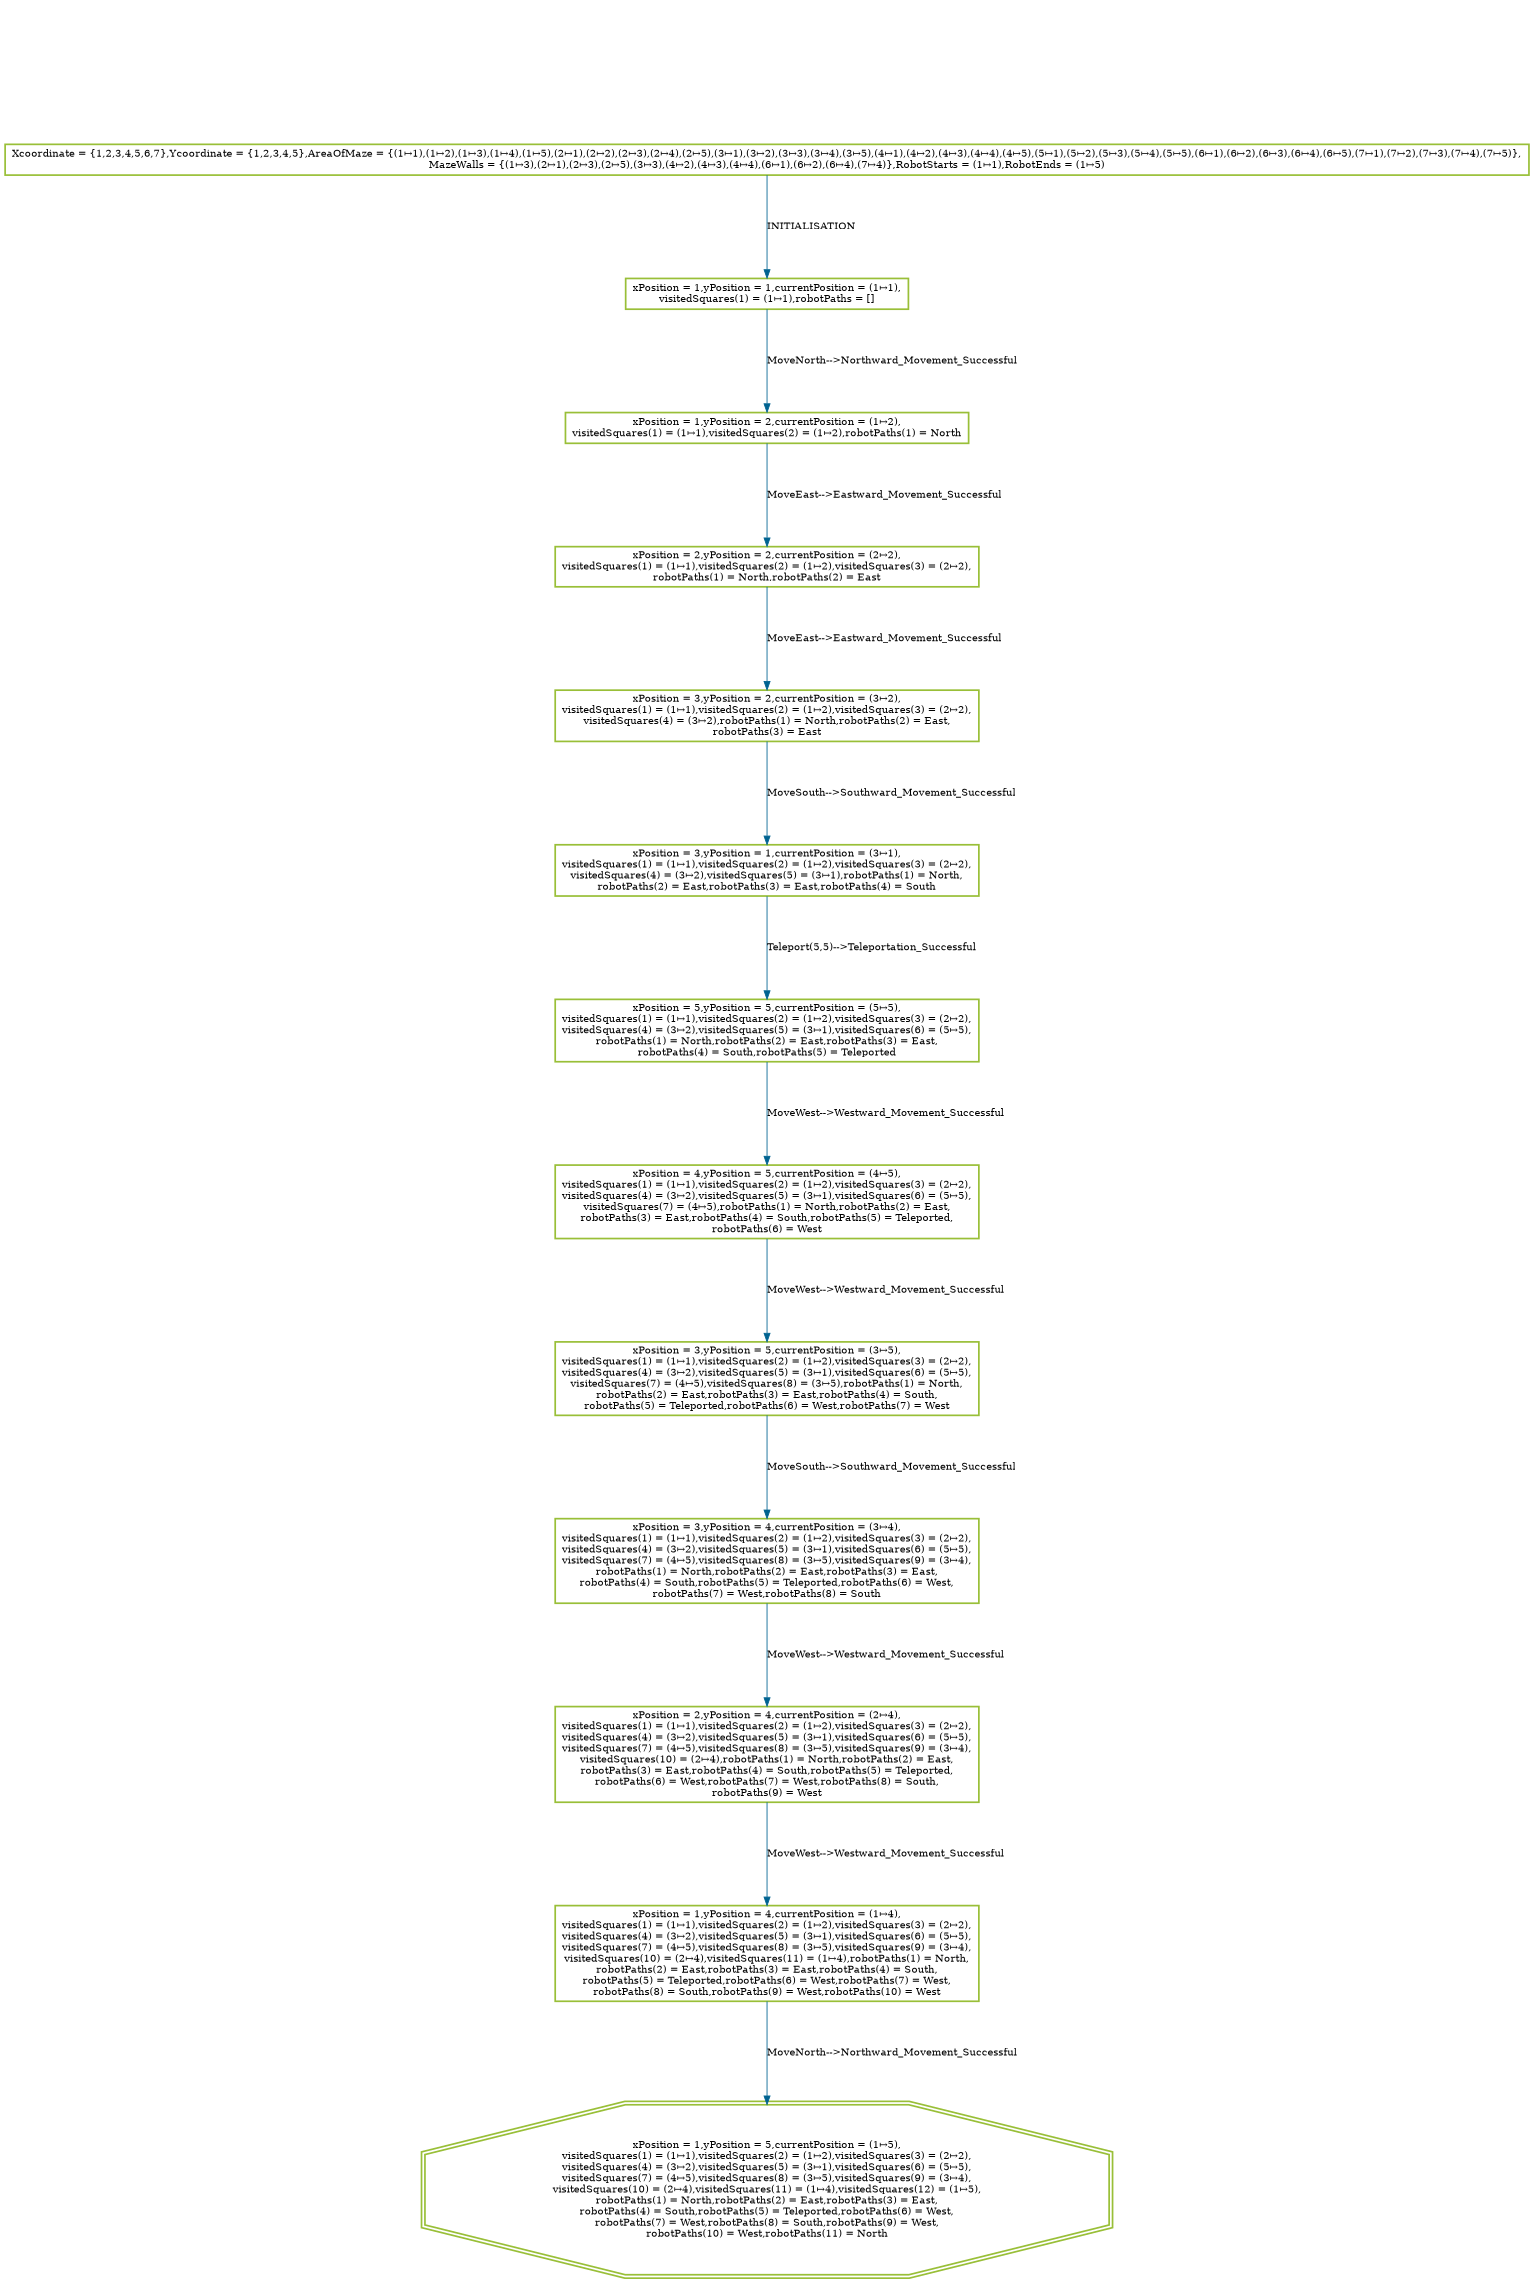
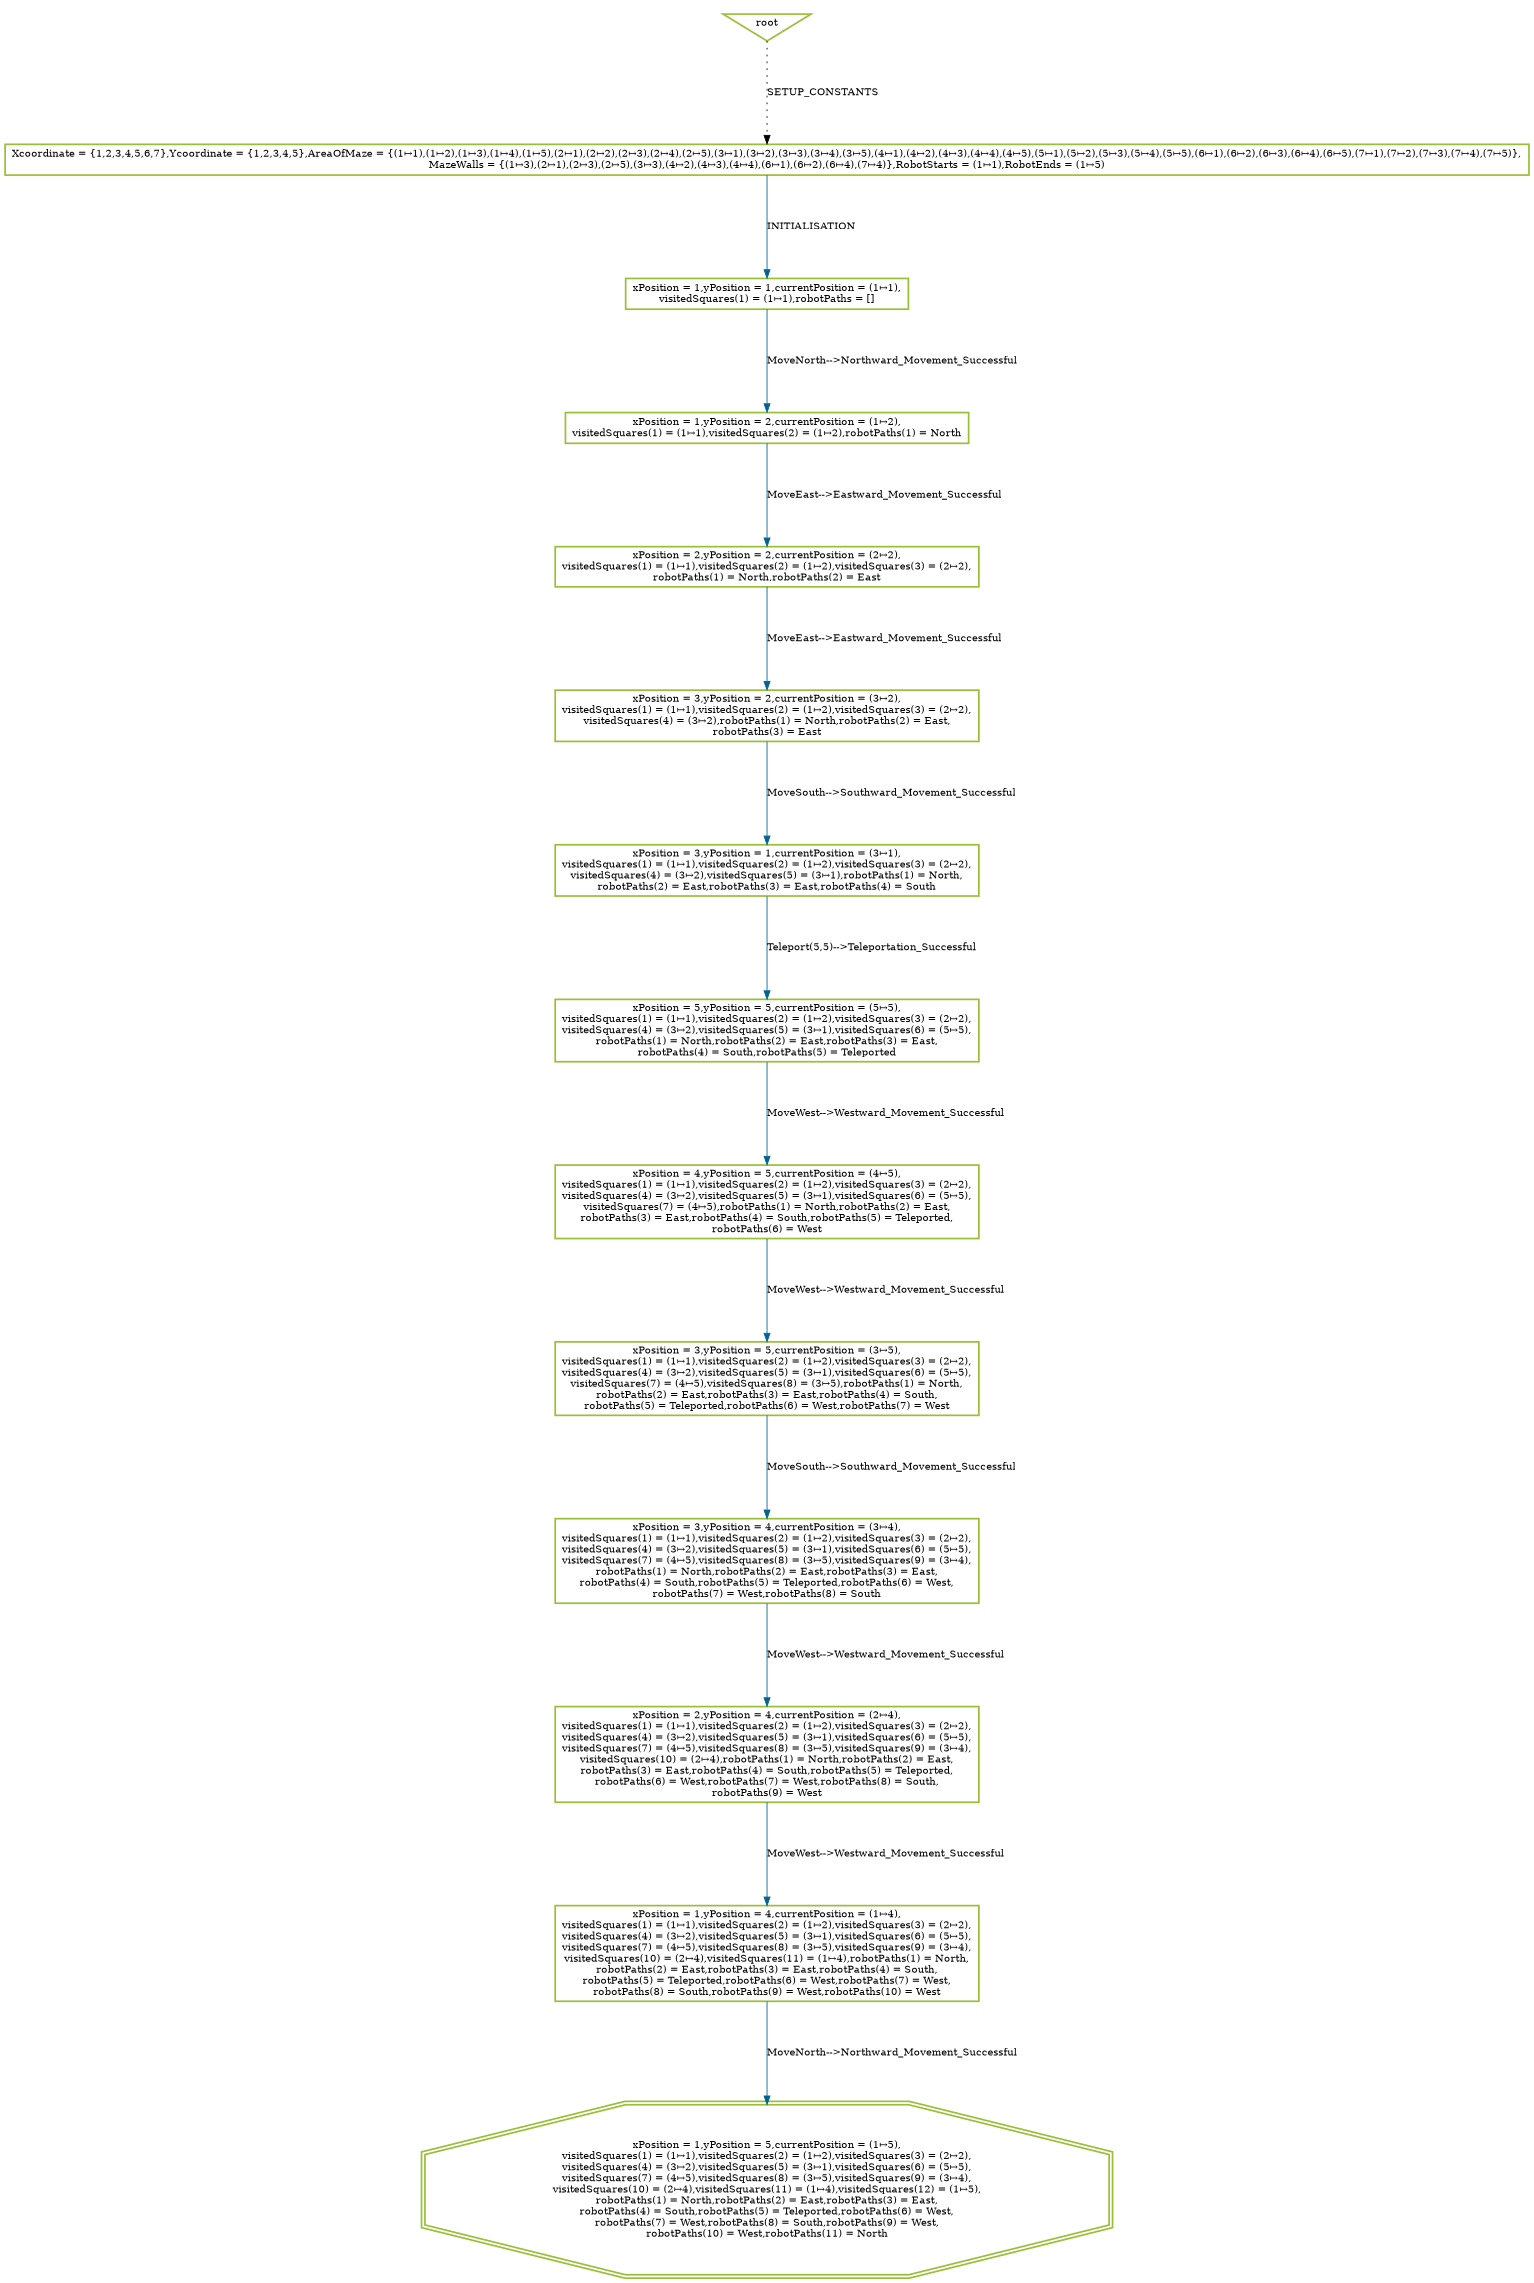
  digraph {
    nodesep=1.5
    ranksep=1.5
    node [color="#99BF38" fontsize=12 penwidth=2 shape=box]
    edge [color="#006391" fontsize=12]
    n1 [label="Xcoordinate = \{1,2,3,4,5,6,7\},Ycoordinate = \{1,2,3,4,5\},AreaOfMaze = \{(1&#8614;1),(1&#8614;2),(1&#8614;3),(1&#8614;4),(1&#8614;5),(2&#8614;1),(2&#8614;2),(2&#8614;3),(2&#8614;4),(2&#8614;5),(3&#8614;1),(3&#8614;2),(3&#8614;3),(3&#8614;4),(3&#8614;5),(4&#8614;1),(4&#8614;2),(4&#8614;3),(4&#8614;4),(4&#8614;5),(5&#8614;1),(5&#8614;2),(5&#8614;3),(5&#8614;4),(5&#8614;5),(6&#8614;1),(6&#8614;2),(6&#8614;3),(6&#8614;4),(6&#8614;5),(7&#8614;1),(7&#8614;2),(7&#8614;3),(7&#8614;4),(7&#8614;5)\},\nMazeWalls = \{(1&#8614;3),(2&#8614;1),(2&#8614;3),(2&#8614;5),(3&#8614;3),(4&#8614;2),(4&#8614;3),(4&#8614;4),(6&#8614;1),(6&#8614;2),(6&#8614;4),(7&#8614;4)\},RobotStarts = (1&#8614;1),RobotEnds = (1&#8614;5)"]
    n2 [label="xPosition = 1,yPosition = 1,currentPosition = (1&#8614;1),\nvisitedSquares(1) = (1&#8614;1),robotPaths = []"]
    n3 [label="xPosition = 1,yPosition = 2,currentPosition = (1&#8614;2),\nvisitedSquares(1) = (1&#8614;1),visitedSquares(2) = (1&#8614;2),robotPaths(1) = North"]
    n4 [label="xPosition = 2,yPosition = 2,currentPosition = (2&#8614;2),\nvisitedSquares(1) = (1&#8614;1),visitedSquares(2) = (1&#8614;2),visitedSquares(3) = (2&#8614;2),\nrobotPaths(1) = North,robotPaths(2) = East"]
    n5 [label="xPosition = 3,yPosition = 2,currentPosition = (3&#8614;2),\nvisitedSquares(1) = (1&#8614;1),visitedSquares(2) = (1&#8614;2),visitedSquares(3) = (2&#8614;2),\nvisitedSquares(4) = (3&#8614;2),robotPaths(1) = North,robotPaths(2) = East,\nrobotPaths(3) = East"]
    n6 [label="xPosition = 3,yPosition = 1,currentPosition = (3&#8614;1),\nvisitedSquares(1) = (1&#8614;1),visitedSquares(2) = (1&#8614;2),visitedSquares(3) = (2&#8614;2),\nvisitedSquares(4) = (3&#8614;2),visitedSquares(5) = (3&#8614;1),robotPaths(1) = North,\nrobotPaths(2) = East,robotPaths(3) = East,robotPaths(4) = South"]
    n7 [label="xPosition = 5,yPosition = 5,currentPosition = (5&#8614;5),\nvisitedSquares(1) = (1&#8614;1),visitedSquares(2) = (1&#8614;2),visitedSquares(3) = (2&#8614;2),\nvisitedSquares(4) = (3&#8614;2),visitedSquares(5) = (3&#8614;1),visitedSquares(6) = (5&#8614;5),\nrobotPaths(1) = North,robotPaths(2) = East,robotPaths(3) = East,\nrobotPaths(4) = South,robotPaths(5) = Teleported"]
    n8 [label="xPosition = 4,yPosition = 5,currentPosition = (4&#8614;5),\nvisitedSquares(1) = (1&#8614;1),visitedSquares(2) = (1&#8614;2),visitedSquares(3) = (2&#8614;2),\nvisitedSquares(4) = (3&#8614;2),visitedSquares(5) = (3&#8614;1),visitedSquares(6) = (5&#8614;5),\nvisitedSquares(7) = (4&#8614;5),robotPaths(1) = North,robotPaths(2) = East,\nrobotPaths(3) = East,robotPaths(4) = South,robotPaths(5) = Teleported,\nrobotPaths(6) = West"]
    n9 [label="xPosition = 3,yPosition = 5,currentPosition = (3&#8614;5),\nvisitedSquares(1) = (1&#8614;1),visitedSquares(2) = (1&#8614;2),visitedSquares(3) = (2&#8614;2),\nvisitedSquares(4) = (3&#8614;2),visitedSquares(5) = (3&#8614;1),visitedSquares(6) = (5&#8614;5),\nvisitedSquares(7) = (4&#8614;5),visitedSquares(8) = (3&#8614;5),robotPaths(1) = North,\nrobotPaths(2) = East,robotPaths(3) = East,robotPaths(4) = South,\nrobotPaths(5) = Teleported,robotPaths(6) = West,robotPaths(7) = West"]
    n10 [label="xPosition = 3,yPosition = 4,currentPosition = (3&#8614;4),\nvisitedSquares(1) = (1&#8614;1),visitedSquares(2) = (1&#8614;2),visitedSquares(3) = (2&#8614;2),\nvisitedSquares(4) = (3&#8614;2),visitedSquares(5) = (3&#8614;1),visitedSquares(6) = (5&#8614;5),\nvisitedSquares(7) = (4&#8614;5),visitedSquares(8) = (3&#8614;5),visitedSquares(9) = (3&#8614;4),\nrobotPaths(1) = North,robotPaths(2) = East,robotPaths(3) = East,\nrobotPaths(4) = South,robotPaths(5) = Teleported,robotPaths(6) = West,\nrobotPaths(7) = West,robotPaths(8) = South"]
    n11 [label="xPosition = 2,yPosition = 4,currentPosition = (2&#8614;4),\nvisitedSquares(1) = (1&#8614;1),visitedSquares(2) = (1&#8614;2),visitedSquares(3) = (2&#8614;2),\nvisitedSquares(4) = (3&#8614;2),visitedSquares(5) = (3&#8614;1),visitedSquares(6) = (5&#8614;5),\nvisitedSquares(7) = (4&#8614;5),visitedSquares(8) = (3&#8614;5),visitedSquares(9) = (3&#8614;4),\nvisitedSquares(10) = (2&#8614;4),robotPaths(1) = North,robotPaths(2) = East,\nrobotPaths(3) = East,robotPaths(4) = South,robotPaths(5) = Teleported,\nrobotPaths(6) = West,robotPaths(7) = West,robotPaths(8) = South,\nrobotPaths(9) = West"]
    n12 [label="xPosition = 1,yPosition = 4,currentPosition = (1&#8614;4),\nvisitedSquares(1) = (1&#8614;1),visitedSquares(2) = (1&#8614;2),visitedSquares(3) = (2&#8614;2),\nvisitedSquares(4) = (3&#8614;2),visitedSquares(5) = (3&#8614;1),visitedSquares(6) = (5&#8614;5),\nvisitedSquares(7) = (4&#8614;5),visitedSquares(8) = (3&#8614;5),visitedSquares(9) = (3&#8614;4),\nvisitedSquares(10) = (2&#8614;4),visitedSquares(11) = (1&#8614;4),robotPaths(1) = North,\nrobotPaths(2) = East,robotPaths(3) = East,robotPaths(4) = South,\nrobotPaths(5) = Teleported,robotPaths(6) = West,robotPaths(7) = West,\nrobotPaths(8) = South,robotPaths(9) = West,robotPaths(10) = West"]
    n13 [label="xPosition = 1,yPosition = 5,currentPosition = (1&#8614;5),\nvisitedSquares(1) = (1&#8614;1),visitedSquares(2) = (1&#8614;2),visitedSquares(3) = (2&#8614;2),\nvisitedSquares(4) = (3&#8614;2),visitedSquares(5) = (3&#8614;1),visitedSquares(6) = (5&#8614;5),\nvisitedSquares(7) = (4&#8614;5),visitedSquares(8) = (3&#8614;5),visitedSquares(9) = (3&#8614;4),\nvisitedSquares(10) = (2&#8614;4),visitedSquares(11) = (1&#8614;4),visitedSquares(12) = (1&#8614;5),\nrobotPaths(1) = North,robotPaths(2) = East,robotPaths(3) = East,\nrobotPaths(4) = South,robotPaths(5) = Teleported,robotPaths(6) = West,\nrobotPaths(7) = West,robotPaths(8) = South,robotPaths(9) = West,\nrobotPaths(10) = West,robotPaths(11) = North" shape=doubleoctagon]
+   n14 [label=root shape=invtriangle]
    n1 -> n2 [label=INITIALISATION]
    n2 -> n3 [label="MoveNorth--\>Northward_Movement_Successful"]
    n3 -> n4 [label="MoveEast--\>Eastward_Movement_Successful"]
    n4 -> n5 [label="MoveEast--\>Eastward_Movement_Successful"]
    n5 -> n6 [label="MoveSouth--\>Southward_Movement_Successful"]
    n6 -> n7 [label="Teleport(5,5)--\>Teleportation_Successful"]
    n7 -> n8 [label="MoveWest--\>Westward_Movement_Successful"]
    n8 -> n9 [label="MoveWest--\>Westward_Movement_Successful"]
    n9 -> n10 [label="MoveSouth--\>Southward_Movement_Successful"]
    n10 -> n11 [label="MoveWest--\>Westward_Movement_Successful"]
    n11 -> n12 [label="MoveWest--\>Westward_Movement_Successful"]
    n12 -> n13 [label="MoveNorth--\>Northward_Movement_Successful"]
+   n14 -> n1 [color=black label=SETUP_CONSTANTS style=dotted]
  }
